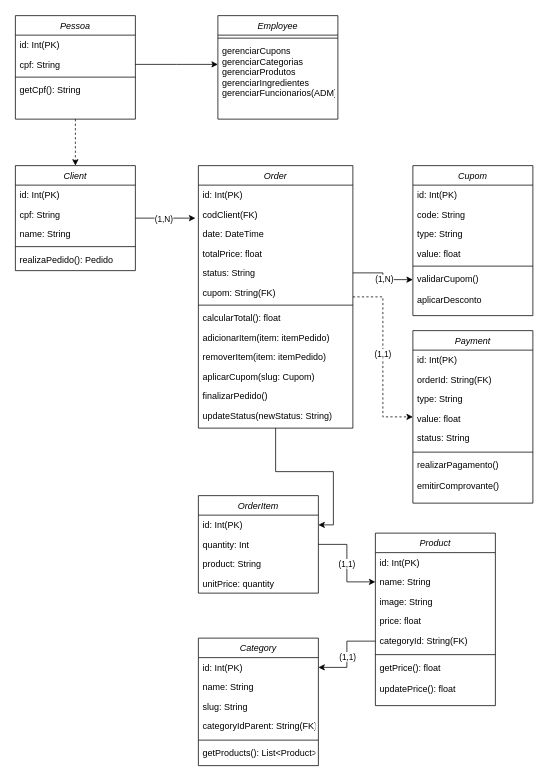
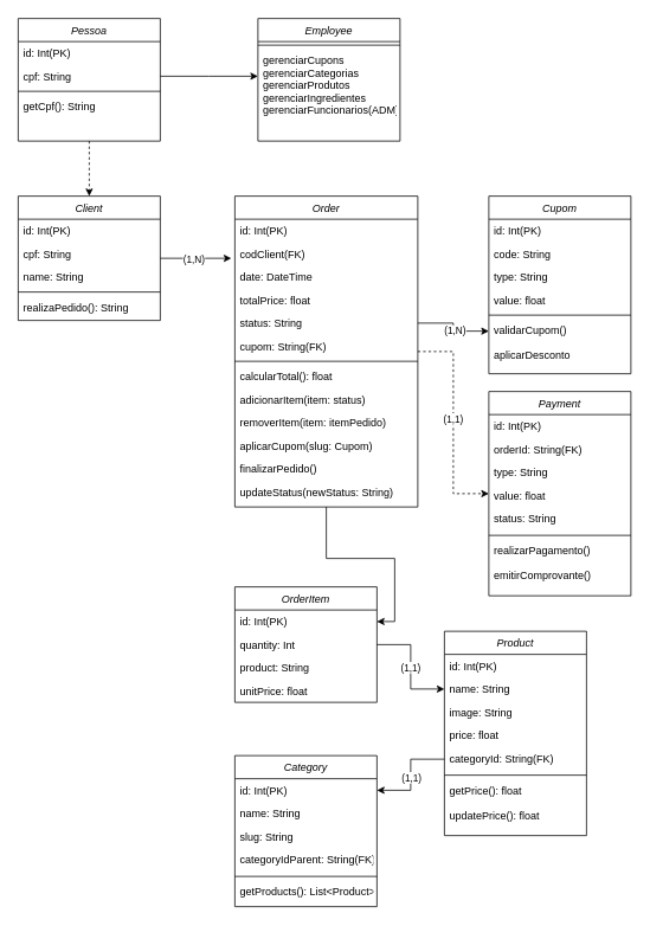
  <mxCell id="0" />
  <mxCell id="1" parent="0" />
  <mxCell id="2" value="" style="edgeStyle=orthogonalEdgeStyle;rounded=0;orthogonalLoop=1;jettySize=auto;html=1;dashed=1;" edge="1" parent="1" source="3" target="14"><mxGeometry relative="1" as="geometry" /></mxCell>
  <mxCell id="3" value="Pessoa" style="swimlane;fontStyle=2;align=center;verticalAlign=top;childLayout=stackLayout;horizontal=1;startSize=26;horizontalStack=0;resizeParent=1;resizeLast=0;collapsible=1;marginBottom=0;rounded=0;shadow=0;strokeWidth=1;" parent="1" vertex="1"><mxGeometry x="20" y="20" width="160" height="138" as="geometry"><mxRectangle x="230" y="140" width="160" height="26" as="alternateBounds" /></mxGeometry></mxCell>
  <mxCell id="4" value="id: Int(PK)" style="text;align=left;verticalAlign=top;spacingLeft=4;spacingRight=4;overflow=hidden;rotatable=0;points=[[0,0.5],[1,0.5]];portConstraint=eastwest;" parent="3" vertex="1"><mxGeometry y="26" width="160" height="26" as="geometry" /></mxCell>
  <mxCell id="5" style="edgeStyle=orthogonalEdgeStyle;rounded=0;orthogonalLoop=1;jettySize=auto;html=1;" edge="1" parent="3" source="6"><mxGeometry relative="1" as="geometry"><mxPoint x="270" y="65.0" as="targetPoint" /></mxGeometry></mxCell>
  <mxCell id="6" value="cpf: String" style="text;align=left;verticalAlign=top;spacingLeft=4;spacingRight=4;overflow=hidden;rotatable=0;points=[[0,0.5],[1,0.5]];portConstraint=eastwest;rounded=0;shadow=0;html=0;" parent="3" vertex="1"><mxGeometry y="52" width="160" height="26" as="geometry" /></mxCell>
  <mxCell id="7" value="" style="line;html=1;strokeWidth=1;align=left;verticalAlign=middle;spacingTop=-1;spacingLeft=3;spacingRight=3;rotatable=0;labelPosition=right;points=[];portConstraint=eastwest;" parent="3" vertex="1"><mxGeometry y="78" width="160" height="8" as="geometry" /></mxCell>
  <mxCell id="8" value="getCpf(): String" style="text;align=left;verticalAlign=top;spacingLeft=4;spacingRight=4;overflow=hidden;rotatable=0;points=[[0,0.5],[1,0.5]];portConstraint=eastwest;" parent="3" vertex="1"><mxGeometry y="86" width="160" height="26" as="geometry" /></mxCell>
  <mxCell id="9" value="Employee" style="swimlane;fontStyle=2;align=center;verticalAlign=top;childLayout=stackLayout;horizontal=1;startSize=26;horizontalStack=0;resizeParent=1;resizeLast=0;collapsible=1;marginBottom=0;rounded=0;shadow=0;strokeWidth=1;" vertex="1" parent="1"><mxGeometry x="290" y="20" width="160" height="138" as="geometry"><mxRectangle x="230" y="140" width="160" height="26" as="alternateBounds" /></mxGeometry></mxCell>
  <mxCell id="10" value="" style="line;html=1;strokeWidth=1;align=left;verticalAlign=middle;spacingTop=-1;spacingLeft=3;spacingRight=3;rotatable=0;labelPosition=right;points=[];portConstraint=eastwest;" vertex="1" parent="9"><mxGeometry y="26" width="160" height="8" as="geometry" /></mxCell>
  <mxCell id="11" value="gerenciarCupons&#10;gerenciarCategorias&#10;gerenciarProdutos&#10;gerenciarIngredientes&#10;gerenciarFuncionarios(ADM)" style="text;align=left;verticalAlign=top;spacingLeft=4;spacingRight=4;overflow=hidden;rotatable=0;points=[[0,0.5],[1,0.5]];portConstraint=eastwest;" vertex="1" parent="9"><mxGeometry y="34" width="160" height="96" as="geometry" /></mxCell>
  <mxCell id="12" style="edgeStyle=orthogonalEdgeStyle;rounded=0;orthogonalLoop=1;jettySize=auto;html=1;" edge="1" parent="1" source="14"><mxGeometry relative="1" as="geometry"><mxPoint x="260" y="290" as="targetPoint" /></mxGeometry></mxCell>
  <mxCell id="13" value="(1,N)" style="edgeLabel;html=1;align=center;verticalAlign=middle;resizable=0;points=[];" vertex="1" connectable="0" parent="12"><mxGeometry x="-0.081" y="1" relative="1" as="geometry"><mxPoint y="1" as="offset" /></mxGeometry></mxCell>
  <mxCell id="14" value="Client&#10;" style="swimlane;fontStyle=2;align=center;verticalAlign=top;childLayout=stackLayout;horizontal=1;startSize=26;horizontalStack=0;resizeParent=1;resizeLast=0;collapsible=1;marginBottom=0;rounded=0;shadow=0;strokeWidth=1;" vertex="1" parent="1"><mxGeometry x="20" y="220" width="160" height="140" as="geometry"><mxRectangle x="230" y="140" width="160" height="26" as="alternateBounds" /></mxGeometry></mxCell>
  <mxCell id="15" value="id: Int(PK)" style="text;align=left;verticalAlign=top;spacingLeft=4;spacingRight=4;overflow=hidden;rotatable=0;points=[[0,0.5],[1,0.5]];portConstraint=eastwest;" vertex="1" parent="14"><mxGeometry y="26" width="160" height="26" as="geometry" /></mxCell>
  <mxCell id="16" value="cpf: String" style="text;align=left;verticalAlign=top;spacingLeft=4;spacingRight=4;overflow=hidden;rotatable=0;points=[[0,0.5],[1,0.5]];portConstraint=eastwest;rounded=0;shadow=0;html=0;" vertex="1" parent="14"><mxGeometry y="52" width="160" height="26" as="geometry" /></mxCell>
  <mxCell id="17" value="name: String" style="text;align=left;verticalAlign=top;spacingLeft=4;spacingRight=4;overflow=hidden;rotatable=0;points=[[0,0.5],[1,0.5]];portConstraint=eastwest;rounded=0;shadow=0;html=0;" vertex="1" parent="14"><mxGeometry y="78" width="160" height="26" as="geometry" /></mxCell>
  <mxCell id="18" value="" style="line;html=1;strokeWidth=1;align=left;verticalAlign=middle;spacingTop=-1;spacingLeft=3;spacingRight=3;rotatable=0;labelPosition=right;points=[];portConstraint=eastwest;" vertex="1" parent="14"><mxGeometry y="104" width="160" height="8" as="geometry" /></mxCell>
- <mxCell id="19" value="realizaPedido(): Pedido" style="text;align=left;verticalAlign=top;spacingLeft=4;spacingRight=4;overflow=hidden;rotatable=0;points=[[0,0.5],[1,0.5]];portConstraint=eastwest;" vertex="1" parent="14"><mxGeometry y="112" width="160" height="28" as="geometry" /></mxCell>
+ <mxCell id="19" value="realizaPedido(): String" style="text;align=left;verticalAlign=top;spacingLeft=4;spacingRight=4;overflow=hidden;rotatable=0;points=[[0,0.5],[1,0.5]];portConstraint=eastwest;" vertex="1" parent="14"><mxGeometry y="112" width="160" height="28" as="geometry" /></mxCell>
  <mxCell id="20" value="" style="edgeStyle=orthogonalEdgeStyle;rounded=0;orthogonalLoop=1;jettySize=auto;html=1;dashed=1;" edge="1" parent="1" source="23" target="47"><mxGeometry relative="1" as="geometry" /></mxCell>
  <mxCell id="21" value="(1,1)" style="edgeLabel;html=1;align=center;verticalAlign=middle;resizable=0;points=[];" vertex="1" connectable="0" parent="20"><mxGeometry x="-0.042" y="-1" relative="1" as="geometry"><mxPoint as="offset" /></mxGeometry></mxCell>
  <mxCell id="22" value="" style="edgeStyle=orthogonalEdgeStyle;rounded=0;orthogonalLoop=1;jettySize=auto;html=1;" edge="1" parent="1" source="23" target="59"><mxGeometry relative="1" as="geometry" /></mxCell>
  <mxCell id="23" value="Order" style="swimlane;fontStyle=2;align=center;verticalAlign=top;childLayout=stackLayout;horizontal=1;startSize=26;horizontalStack=0;resizeParent=1;resizeLast=0;collapsible=1;marginBottom=0;rounded=0;shadow=0;strokeWidth=1;" vertex="1" parent="1"><mxGeometry x="264" y="220" width="206" height="350" as="geometry"><mxRectangle x="230" y="140" width="160" height="26" as="alternateBounds" /></mxGeometry></mxCell>
  <mxCell id="24" value="id: Int(PK)" style="text;align=left;verticalAlign=top;spacingLeft=4;spacingRight=4;overflow=hidden;rotatable=0;points=[[0,0.5],[1,0.5]];portConstraint=eastwest;" vertex="1" parent="23"><mxGeometry y="26" width="206" height="26" as="geometry" /></mxCell>
  <mxCell id="25" value="codClient(FK)" style="text;align=left;verticalAlign=top;spacingLeft=4;spacingRight=4;overflow=hidden;rotatable=0;points=[[0,0.5],[1,0.5]];portConstraint=eastwest;rounded=0;shadow=0;html=0;" vertex="1" parent="23"><mxGeometry y="52" width="206" height="26" as="geometry" /></mxCell>
  <mxCell id="26" value="date: DateTime" style="text;align=left;verticalAlign=top;spacingLeft=4;spacingRight=4;overflow=hidden;rotatable=0;points=[[0,0.5],[1,0.5]];portConstraint=eastwest;rounded=0;shadow=0;html=0;" vertex="1" parent="23"><mxGeometry y="78" width="206" height="26" as="geometry" /></mxCell>
  <mxCell id="27" value="totalPrice: float" style="text;align=left;verticalAlign=top;spacingLeft=4;spacingRight=4;overflow=hidden;rotatable=0;points=[[0,0.5],[1,0.5]];portConstraint=eastwest;rounded=0;shadow=0;html=0;" vertex="1" parent="23"><mxGeometry y="104" width="206" height="26" as="geometry" /></mxCell>
  <mxCell id="28" value="status: String" style="text;align=left;verticalAlign=top;spacingLeft=4;spacingRight=4;overflow=hidden;rotatable=0;points=[[0,0.5],[1,0.5]];portConstraint=eastwest;rounded=0;shadow=0;html=0;" vertex="1" parent="23"><mxGeometry y="130" width="206" height="26" as="geometry" /></mxCell>
  <mxCell id="29" value="cupom: String(FK)" style="text;align=left;verticalAlign=top;spacingLeft=4;spacingRight=4;overflow=hidden;rotatable=0;points=[[0,0.5],[1,0.5]];portConstraint=eastwest;rounded=0;shadow=0;html=0;" vertex="1" parent="23"><mxGeometry y="156" width="206" height="26" as="geometry" /></mxCell>
  <mxCell id="30" value="" style="line;html=1;strokeWidth=1;align=left;verticalAlign=middle;spacingTop=-1;spacingLeft=3;spacingRight=3;rotatable=0;labelPosition=right;points=[];portConstraint=eastwest;" vertex="1" parent="23"><mxGeometry y="182" width="206" height="8" as="geometry" /></mxCell>
  <mxCell id="31" value="calcularTotal(): float" style="text;align=left;verticalAlign=top;spacingLeft=4;spacingRight=4;overflow=hidden;rotatable=0;points=[[0,0.5],[1,0.5]];portConstraint=eastwest;" vertex="1" parent="23"><mxGeometry y="190" width="206" height="26" as="geometry" /></mxCell>
- <mxCell id="32" value="adicionarItem(item: itemPedido)" style="text;align=left;verticalAlign=top;spacingLeft=4;spacingRight=4;overflow=hidden;rotatable=0;points=[[0,0.5],[1,0.5]];portConstraint=eastwest;" vertex="1" parent="23"><mxGeometry y="216" width="206" height="26" as="geometry" /></mxCell>
+ <mxCell id="32" value="adicionarItem(item: status)" style="text;align=left;verticalAlign=top;spacingLeft=4;spacingRight=4;overflow=hidden;rotatable=0;points=[[0,0.5],[1,0.5]];portConstraint=eastwest;" vertex="1" parent="23"><mxGeometry y="216" width="206" height="26" as="geometry" /></mxCell>
  <mxCell id="33" value="removerItem(item: itemPedido)" style="text;align=left;verticalAlign=top;spacingLeft=4;spacingRight=4;overflow=hidden;rotatable=0;points=[[0,0.5],[1,0.5]];portConstraint=eastwest;" vertex="1" parent="23"><mxGeometry y="242" width="206" height="26" as="geometry" /></mxCell>
  <mxCell id="34" value="aplicarCupom(slug: Cupom)" style="text;align=left;verticalAlign=top;spacingLeft=4;spacingRight=4;overflow=hidden;rotatable=0;points=[[0,0.5],[1,0.5]];portConstraint=eastwest;" vertex="1" parent="23"><mxGeometry y="268" width="206" height="26" as="geometry" /></mxCell>
  <mxCell id="35" value="finalizarPedido()" style="text;align=left;verticalAlign=top;spacingLeft=4;spacingRight=4;overflow=hidden;rotatable=0;points=[[0,0.5],[1,0.5]];portConstraint=eastwest;" vertex="1" parent="23"><mxGeometry y="294" width="206" height="26" as="geometry" /></mxCell>
  <mxCell id="36" value="updateStatus(newStatus: String)" style="text;align=left;verticalAlign=top;spacingLeft=4;spacingRight=4;overflow=hidden;rotatable=0;points=[[0,0.5],[1,0.5]];portConstraint=eastwest;" vertex="1" parent="23"><mxGeometry y="320" width="206" height="26" as="geometry" /></mxCell>
  <mxCell id="37" value="Cupom" style="swimlane;fontStyle=2;align=center;verticalAlign=top;childLayout=stackLayout;horizontal=1;startSize=26;horizontalStack=0;resizeParent=1;resizeLast=0;collapsible=1;marginBottom=0;rounded=0;shadow=0;strokeWidth=1;" vertex="1" parent="1"><mxGeometry x="550" y="220" width="160" height="200" as="geometry"><mxRectangle x="230" y="140" width="160" height="26" as="alternateBounds" /></mxGeometry></mxCell>
  <mxCell id="38" value="id: Int(PK)" style="text;align=left;verticalAlign=top;spacingLeft=4;spacingRight=4;overflow=hidden;rotatable=0;points=[[0,0.5],[1,0.5]];portConstraint=eastwest;" vertex="1" parent="37"><mxGeometry y="26" width="160" height="26" as="geometry" /></mxCell>
  <mxCell id="39" value="code: String" style="text;align=left;verticalAlign=top;spacingLeft=4;spacingRight=4;overflow=hidden;rotatable=0;points=[[0,0.5],[1,0.5]];portConstraint=eastwest;rounded=0;shadow=0;html=0;" vertex="1" parent="37"><mxGeometry y="52" width="160" height="26" as="geometry" /></mxCell>
  <mxCell id="40" value="type: String" style="text;align=left;verticalAlign=top;spacingLeft=4;spacingRight=4;overflow=hidden;rotatable=0;points=[[0,0.5],[1,0.5]];portConstraint=eastwest;rounded=0;shadow=0;html=0;" vertex="1" parent="37"><mxGeometry y="78" width="160" height="26" as="geometry" /></mxCell>
  <mxCell id="41" value="value: float" style="text;align=left;verticalAlign=top;spacingLeft=4;spacingRight=4;overflow=hidden;rotatable=0;points=[[0,0.5],[1,0.5]];portConstraint=eastwest;rounded=0;shadow=0;html=0;" vertex="1" parent="37"><mxGeometry y="104" width="160" height="26" as="geometry" /></mxCell>
  <mxCell id="42" value="" style="line;html=1;strokeWidth=1;align=left;verticalAlign=middle;spacingTop=-1;spacingLeft=3;spacingRight=3;rotatable=0;labelPosition=right;points=[];portConstraint=eastwest;" vertex="1" parent="37"><mxGeometry y="130" width="160" height="8" as="geometry" /></mxCell>
  <mxCell id="43" value="validarCupom()" style="text;align=left;verticalAlign=top;spacingLeft=4;spacingRight=4;overflow=hidden;rotatable=0;points=[[0,0.5],[1,0.5]];portConstraint=eastwest;" vertex="1" parent="37"><mxGeometry y="138" width="160" height="28" as="geometry" /></mxCell>
  <mxCell id="44" value="aplicarDesconto" style="text;align=left;verticalAlign=top;spacingLeft=4;spacingRight=4;overflow=hidden;rotatable=0;points=[[0,0.5],[1,0.5]];portConstraint=eastwest;" vertex="1" parent="37"><mxGeometry y="166" width="160" height="28" as="geometry" /></mxCell>
  <mxCell id="45" value="" style="edgeStyle=orthogonalEdgeStyle;rounded=0;orthogonalLoop=1;jettySize=auto;html=1;" edge="1" parent="1" source="28" target="43"><mxGeometry relative="1" as="geometry" /></mxCell>
  <mxCell id="46" value="(1,N)" style="edgeLabel;html=1;align=center;verticalAlign=middle;resizable=0;points=[];" vertex="1" connectable="0" parent="45"><mxGeometry x="0.086" y="1" relative="1" as="geometry"><mxPoint as="offset" /></mxGeometry></mxCell>
  <mxCell id="47" value="Payment" style="swimlane;fontStyle=2;align=center;verticalAlign=top;childLayout=stackLayout;horizontal=1;startSize=26;horizontalStack=0;resizeParent=1;resizeLast=0;collapsible=1;marginBottom=0;rounded=0;shadow=0;strokeWidth=1;" vertex="1" parent="1"><mxGeometry x="550" y="440" width="160" height="230" as="geometry"><mxRectangle x="230" y="140" width="160" height="26" as="alternateBounds" /></mxGeometry></mxCell>
  <mxCell id="48" value="id: Int(PK)" style="text;align=left;verticalAlign=top;spacingLeft=4;spacingRight=4;overflow=hidden;rotatable=0;points=[[0,0.5],[1,0.5]];portConstraint=eastwest;" vertex="1" parent="47"><mxGeometry y="26" width="160" height="26" as="geometry" /></mxCell>
  <mxCell id="49" value="orderId: String(FK)" style="text;align=left;verticalAlign=top;spacingLeft=4;spacingRight=4;overflow=hidden;rotatable=0;points=[[0,0.5],[1,0.5]];portConstraint=eastwest;rounded=0;shadow=0;html=0;" vertex="1" parent="47"><mxGeometry y="52" width="160" height="26" as="geometry" /></mxCell>
  <mxCell id="50" value="type: String" style="text;align=left;verticalAlign=top;spacingLeft=4;spacingRight=4;overflow=hidden;rotatable=0;points=[[0,0.5],[1,0.5]];portConstraint=eastwest;rounded=0;shadow=0;html=0;" vertex="1" parent="47"><mxGeometry y="78" width="160" height="26" as="geometry" /></mxCell>
  <mxCell id="51" value="value: float" style="text;align=left;verticalAlign=top;spacingLeft=4;spacingRight=4;overflow=hidden;rotatable=0;points=[[0,0.5],[1,0.5]];portConstraint=eastwest;rounded=0;shadow=0;html=0;" vertex="1" parent="47"><mxGeometry y="104" width="160" height="26" as="geometry" /></mxCell>
  <mxCell id="52" value="status: String" style="text;align=left;verticalAlign=top;spacingLeft=4;spacingRight=4;overflow=hidden;rotatable=0;points=[[0,0.5],[1,0.5]];portConstraint=eastwest;" vertex="1" parent="47"><mxGeometry y="130" width="160" height="28" as="geometry" /></mxCell>
  <mxCell id="53" value="" style="line;html=1;strokeWidth=1;align=left;verticalAlign=middle;spacingTop=-1;spacingLeft=3;spacingRight=3;rotatable=0;labelPosition=right;points=[];portConstraint=eastwest;" vertex="1" parent="47"><mxGeometry y="158" width="160" height="8" as="geometry" /></mxCell>
  <mxCell id="54" value="realizarPagamento()" style="text;align=left;verticalAlign=top;spacingLeft=4;spacingRight=4;overflow=hidden;rotatable=0;points=[[0,0.5],[1,0.5]];portConstraint=eastwest;" vertex="1" parent="47"><mxGeometry y="166" width="160" height="28" as="geometry" /></mxCell>
  <mxCell id="55" value="emitirComprovante()" style="text;align=left;verticalAlign=top;spacingLeft=4;spacingRight=4;overflow=hidden;rotatable=0;points=[[0,0.5],[1,0.5]];portConstraint=eastwest;" vertex="1" parent="47"><mxGeometry y="194" width="160" height="28" as="geometry" /></mxCell>
  <mxCell id="56" value="" style="edgeStyle=orthogonalEdgeStyle;rounded=0;orthogonalLoop=1;jettySize=auto;html=1;" edge="1" parent="1" source="58" target="65"><mxGeometry relative="1" as="geometry" /></mxCell>
  <mxCell id="57" value="(1,1)" style="edgeLabel;html=1;align=center;verticalAlign=middle;resizable=0;points=[];" vertex="1" connectable="0" parent="56"><mxGeometry x="0.005" y="-1" relative="1" as="geometry"><mxPoint as="offset" /></mxGeometry></mxCell>
  <mxCell id="58" value="OrderItem" style="swimlane;fontStyle=2;align=center;verticalAlign=top;childLayout=stackLayout;horizontal=1;startSize=26;horizontalStack=0;resizeParent=1;resizeLast=0;collapsible=1;marginBottom=0;rounded=0;shadow=0;strokeWidth=1;" vertex="1" parent="1"><mxGeometry x="264" y="660" width="160" height="130" as="geometry"><mxRectangle x="230" y="140" width="160" height="26" as="alternateBounds" /></mxGeometry></mxCell>
  <mxCell id="59" value="id: Int(PK)" style="text;align=left;verticalAlign=top;spacingLeft=4;spacingRight=4;overflow=hidden;rotatable=0;points=[[0,0.5],[1,0.5]];portConstraint=eastwest;" vertex="1" parent="58"><mxGeometry y="26" width="160" height="26" as="geometry" /></mxCell>
  <mxCell id="60" value="quantity: Int" style="text;align=left;verticalAlign=top;spacingLeft=4;spacingRight=4;overflow=hidden;rotatable=0;points=[[0,0.5],[1,0.5]];portConstraint=eastwest;rounded=0;shadow=0;html=0;" vertex="1" parent="58"><mxGeometry y="52" width="160" height="26" as="geometry" /></mxCell>
  <mxCell id="61" value="product: String" style="text;align=left;verticalAlign=top;spacingLeft=4;spacingRight=4;overflow=hidden;rotatable=0;points=[[0,0.5],[1,0.5]];portConstraint=eastwest;rounded=0;shadow=0;html=0;" vertex="1" parent="58"><mxGeometry y="78" width="160" height="26" as="geometry" /></mxCell>
- <mxCell id="62" value="unitPrice: quantity" style="text;align=left;verticalAlign=top;spacingLeft=4;spacingRight=4;overflow=hidden;rotatable=0;points=[[0,0.5],[1,0.5]];portConstraint=eastwest;rounded=0;shadow=0;html=0;" vertex="1" parent="58"><mxGeometry y="104" width="160" height="26" as="geometry" /></mxCell>
+ <mxCell id="62" value="unitPrice: float" style="text;align=left;verticalAlign=top;spacingLeft=4;spacingRight=4;overflow=hidden;rotatable=0;points=[[0,0.5],[1,0.5]];portConstraint=eastwest;rounded=0;shadow=0;html=0;" vertex="1" parent="58"><mxGeometry y="104" width="160" height="26" as="geometry" /></mxCell>
  <mxCell id="63" value="Product" style="swimlane;fontStyle=2;align=center;verticalAlign=top;childLayout=stackLayout;horizontal=1;startSize=26;horizontalStack=0;resizeParent=1;resizeLast=0;collapsible=1;marginBottom=0;rounded=0;shadow=0;strokeWidth=1;" vertex="1" parent="1"><mxGeometry x="500" y="710" width="160" height="230" as="geometry"><mxRectangle x="230" y="140" width="160" height="26" as="alternateBounds" /></mxGeometry></mxCell>
  <mxCell id="64" value="id: Int(PK)" style="text;align=left;verticalAlign=top;spacingLeft=4;spacingRight=4;overflow=hidden;rotatable=0;points=[[0,0.5],[1,0.5]];portConstraint=eastwest;" vertex="1" parent="63"><mxGeometry y="26" width="160" height="26" as="geometry" /></mxCell>
  <mxCell id="65" value="name: String" style="text;align=left;verticalAlign=top;spacingLeft=4;spacingRight=4;overflow=hidden;rotatable=0;points=[[0,0.5],[1,0.5]];portConstraint=eastwest;rounded=0;shadow=0;html=0;" vertex="1" parent="63"><mxGeometry y="52" width="160" height="26" as="geometry" /></mxCell>
  <mxCell id="66" value="image: String" style="text;align=left;verticalAlign=top;spacingLeft=4;spacingRight=4;overflow=hidden;rotatable=0;points=[[0,0.5],[1,0.5]];portConstraint=eastwest;rounded=0;shadow=0;html=0;" vertex="1" parent="63"><mxGeometry y="78" width="160" height="26" as="geometry" /></mxCell>
  <mxCell id="67" value="price: float" style="text;align=left;verticalAlign=top;spacingLeft=4;spacingRight=4;overflow=hidden;rotatable=0;points=[[0,0.5],[1,0.5]];portConstraint=eastwest;rounded=0;shadow=0;html=0;" vertex="1" parent="63"><mxGeometry y="104" width="160" height="26" as="geometry" /></mxCell>
  <mxCell id="68" value="categoryId: String(FK)" style="text;align=left;verticalAlign=top;spacingLeft=4;spacingRight=4;overflow=hidden;rotatable=0;points=[[0,0.5],[1,0.5]];portConstraint=eastwest;" vertex="1" parent="63"><mxGeometry y="130" width="160" height="28" as="geometry" /></mxCell>
  <mxCell id="69" value="" style="line;html=1;strokeWidth=1;align=left;verticalAlign=middle;spacingTop=-1;spacingLeft=3;spacingRight=3;rotatable=0;labelPosition=right;points=[];portConstraint=eastwest;" vertex="1" parent="63"><mxGeometry y="158" width="160" height="8" as="geometry" /></mxCell>
  <mxCell id="70" value="getPrice(): float" style="text;align=left;verticalAlign=top;spacingLeft=4;spacingRight=4;overflow=hidden;rotatable=0;points=[[0,0.5],[1,0.5]];portConstraint=eastwest;" vertex="1" parent="63"><mxGeometry y="166" width="160" height="28" as="geometry" /></mxCell>
  <mxCell id="71" value="updatePrice(): float" style="text;align=left;verticalAlign=top;spacingLeft=4;spacingRight=4;overflow=hidden;rotatable=0;points=[[0,0.5],[1,0.5]];portConstraint=eastwest;" vertex="1" parent="63"><mxGeometry y="194" width="160" height="28" as="geometry" /></mxCell>
  <mxCell id="72" value="Category" style="swimlane;fontStyle=2;align=center;verticalAlign=top;childLayout=stackLayout;horizontal=1;startSize=26;horizontalStack=0;resizeParent=1;resizeLast=0;collapsible=1;marginBottom=0;rounded=0;shadow=0;strokeWidth=1;" vertex="1" parent="1"><mxGeometry x="264" y="850" width="160" height="170" as="geometry"><mxRectangle x="230" y="140" width="160" height="26" as="alternateBounds" /></mxGeometry></mxCell>
  <mxCell id="73" value="id: Int(PK)" style="text;align=left;verticalAlign=top;spacingLeft=4;spacingRight=4;overflow=hidden;rotatable=0;points=[[0,0.5],[1,0.5]];portConstraint=eastwest;" vertex="1" parent="72"><mxGeometry y="26" width="160" height="26" as="geometry" /></mxCell>
  <mxCell id="74" value="name: String" style="text;align=left;verticalAlign=top;spacingLeft=4;spacingRight=4;overflow=hidden;rotatable=0;points=[[0,0.5],[1,0.5]];portConstraint=eastwest;rounded=0;shadow=0;html=0;" vertex="1" parent="72"><mxGeometry y="52" width="160" height="26" as="geometry" /></mxCell>
  <mxCell id="75" value="slug: String" style="text;align=left;verticalAlign=top;spacingLeft=4;spacingRight=4;overflow=hidden;rotatable=0;points=[[0,0.5],[1,0.5]];portConstraint=eastwest;rounded=0;shadow=0;html=0;" vertex="1" parent="72"><mxGeometry y="78" width="160" height="26" as="geometry" /></mxCell>
  <mxCell id="76" value="categoryIdParent: String(FK)" style="text;align=left;verticalAlign=top;spacingLeft=4;spacingRight=4;overflow=hidden;rotatable=0;points=[[0,0.5],[1,0.5]];portConstraint=eastwest;" vertex="1" parent="72"><mxGeometry y="104" width="160" height="28" as="geometry" /></mxCell>
  <mxCell id="77" value="" style="line;html=1;strokeWidth=1;align=left;verticalAlign=middle;spacingTop=-1;spacingLeft=3;spacingRight=3;rotatable=0;labelPosition=right;points=[];portConstraint=eastwest;" vertex="1" parent="72"><mxGeometry y="132" width="160" height="8" as="geometry" /></mxCell>
  <mxCell id="78" value="getProducts(): List&lt;Product&gt;" style="text;align=left;verticalAlign=top;spacingLeft=4;spacingRight=4;overflow=hidden;rotatable=0;points=[[0,0.5],[1,0.5]];portConstraint=eastwest;" vertex="1" parent="72"><mxGeometry y="140" width="160" height="28" as="geometry" /></mxCell>
  <mxCell id="79" value="" style="edgeStyle=orthogonalEdgeStyle;rounded=0;orthogonalLoop=1;jettySize=auto;html=1;" edge="1" parent="1" source="68" target="73"><mxGeometry relative="1" as="geometry" /></mxCell>
  <mxCell id="80" value="(1,1)" style="edgeLabel;html=1;align=center;verticalAlign=middle;resizable=0;points=[];" vertex="1" connectable="0" parent="79"><mxGeometry x="0.054" relative="1" as="geometry"><mxPoint as="offset" /></mxGeometry></mxCell>
